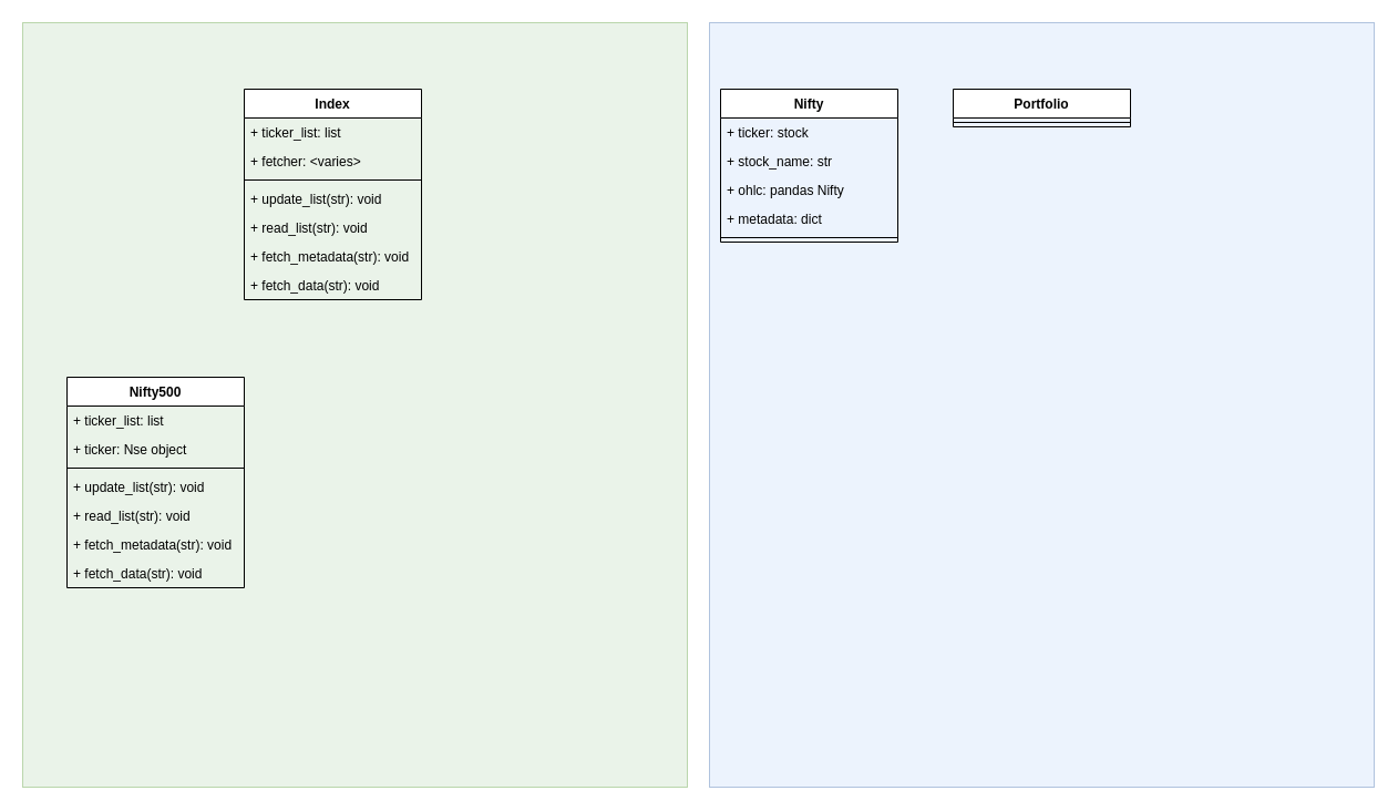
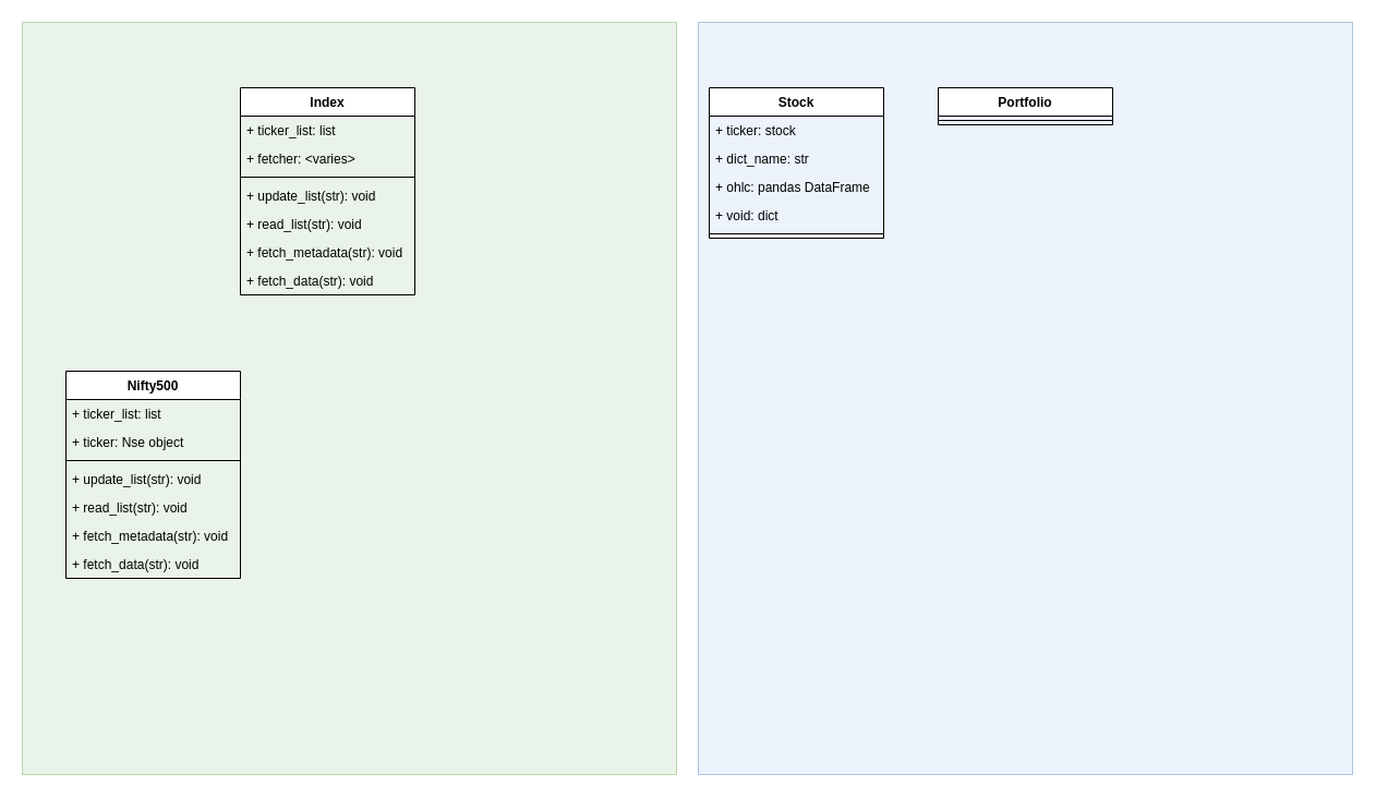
  <mxCell id="0" />
  <mxCell id="1" parent="0" />
  <mxCell id="2" value="" style="rounded=0;whiteSpace=wrap;html=1;fillColor=#dae8fc;strokeColor=#6c8ebf;opacity=50;" vertex="1" parent="1"><mxGeometry x="640" y="20" width="600" height="690" as="geometry" /></mxCell>
  <mxCell id="3" value="" style="rounded=0;whiteSpace=wrap;html=1;fillColor=#d5e8d4;strokeColor=#82b366;opacity=50;" vertex="1" parent="1"><mxGeometry x="20" y="20" width="600" height="690" as="geometry" /></mxCell>
  <mxCell id="4" value="Index" style="swimlane;fontStyle=1;align=center;verticalAlign=top;childLayout=stackLayout;horizontal=1;startSize=26;horizontalStack=0;resizeParent=1;resizeParentMax=0;resizeLast=0;collapsible=1;marginBottom=0;" vertex="1" parent="1"><mxGeometry x="220" y="80" width="160" height="190" as="geometry"><mxRectangle x="140" y="120" width="60" height="26" as="alternateBounds" /></mxGeometry></mxCell>
  <mxCell id="5" value="+ ticker_list: list" style="text;strokeColor=none;fillColor=none;align=left;verticalAlign=top;spacingLeft=4;spacingRight=4;overflow=hidden;rotatable=0;points=[[0,0.5],[1,0.5]];portConstraint=eastwest;" vertex="1" parent="4"><mxGeometry y="26" width="160" height="26" as="geometry" /></mxCell>
  <mxCell id="6" value="+ fetcher: &lt;varies&gt;" style="text;strokeColor=none;fillColor=none;align=left;verticalAlign=top;spacingLeft=4;spacingRight=4;overflow=hidden;rotatable=0;points=[[0,0.5],[1,0.5]];portConstraint=eastwest;" vertex="1" parent="4"><mxGeometry y="52" width="160" height="26" as="geometry" /></mxCell>
  <mxCell id="7" value="" style="line;strokeWidth=1;fillColor=none;align=left;verticalAlign=middle;spacingTop=-1;spacingLeft=3;spacingRight=3;rotatable=0;labelPosition=right;points=[];portConstraint=eastwest;" vertex="1" parent="4"><mxGeometry y="78" width="160" height="8" as="geometry" /></mxCell>
  <mxCell id="8" value="+ update_list(str): void" style="text;strokeColor=none;fillColor=none;align=left;verticalAlign=top;spacingLeft=4;spacingRight=4;overflow=hidden;rotatable=0;points=[[0,0.5],[1,0.5]];portConstraint=eastwest;" vertex="1" parent="4"><mxGeometry y="86" width="160" height="26" as="geometry" /></mxCell>
  <mxCell id="9" value="+ read_list(str): void" style="text;strokeColor=none;fillColor=none;align=left;verticalAlign=top;spacingLeft=4;spacingRight=4;overflow=hidden;rotatable=0;points=[[0,0.5],[1,0.5]];portConstraint=eastwest;" vertex="1" parent="4"><mxGeometry y="112" width="160" height="26" as="geometry" /></mxCell>
  <mxCell id="10" value="+ fetch_metadata(str): void" style="text;strokeColor=none;fillColor=none;align=left;verticalAlign=top;spacingLeft=4;spacingRight=4;overflow=hidden;rotatable=0;points=[[0,0.5],[1,0.5]];portConstraint=eastwest;" vertex="1" parent="4"><mxGeometry y="138" width="160" height="26" as="geometry" /></mxCell>
  <mxCell id="11" value="+ fetch_data(str): void" style="text;strokeColor=none;fillColor=none;align=left;verticalAlign=top;spacingLeft=4;spacingRight=4;overflow=hidden;rotatable=0;points=[[0,0.5],[1,0.5]];portConstraint=eastwest;" vertex="1" parent="4"><mxGeometry y="164" width="160" height="26" as="geometry" /></mxCell>
  <mxCell id="12" value="Nifty500" style="swimlane;fontStyle=1;align=center;verticalAlign=top;childLayout=stackLayout;horizontal=1;startSize=26;horizontalStack=0;resizeParent=1;resizeParentMax=0;resizeLast=0;collapsible=1;marginBottom=0;" vertex="1" parent="1"><mxGeometry y="340" width="160" height="190" as="geometry" x="60"><mxRectangle x="140" y="120" width="60" height="26" as="alternateBounds" /></mxGeometry></mxCell>
  <mxCell id="13" value="+ ticker_list: list" style="text;strokeColor=none;fillColor=none;align=left;verticalAlign=top;spacingLeft=4;spacingRight=4;overflow=hidden;rotatable=0;points=[[0,0.5],[1,0.5]];portConstraint=eastwest;" vertex="1" parent="12"><mxGeometry y="26" width="160" height="26" as="geometry" /></mxCell>
  <mxCell id="14" value="+ ticker: Nse object" style="text;strokeColor=none;fillColor=none;align=left;verticalAlign=top;spacingLeft=4;spacingRight=4;overflow=hidden;rotatable=0;points=[[0,0.5],[1,0.5]];portConstraint=eastwest;" vertex="1" parent="12"><mxGeometry y="52" width="160" height="26" as="geometry" /></mxCell>
  <mxCell id="15" value="" style="line;strokeWidth=1;fillColor=none;align=left;verticalAlign=middle;spacingTop=-1;spacingLeft=3;spacingRight=3;rotatable=0;labelPosition=right;points=[];portConstraint=eastwest;" vertex="1" parent="12"><mxGeometry y="78" width="160" height="8" as="geometry" /></mxCell>
  <mxCell id="16" value="+ update_list(str): void" style="text;strokeColor=none;fillColor=none;align=left;verticalAlign=top;spacingLeft=4;spacingRight=4;overflow=hidden;rotatable=0;points=[[0,0.5],[1,0.5]];portConstraint=eastwest;" vertex="1" parent="12"><mxGeometry y="86" width="160" height="26" as="geometry" /></mxCell>
  <mxCell id="17" value="+ read_list(str): void" style="text;strokeColor=none;fillColor=none;align=left;verticalAlign=top;spacingLeft=4;spacingRight=4;overflow=hidden;rotatable=0;points=[[0,0.5],[1,0.5]];portConstraint=eastwest;" vertex="1" parent="12"><mxGeometry y="112" width="160" height="26" as="geometry" /></mxCell>
  <mxCell id="18" value="+ fetch_metadata(str): void" style="text;strokeColor=none;fillColor=none;align=left;verticalAlign=top;spacingLeft=4;spacingRight=4;overflow=hidden;rotatable=0;points=[[0,0.5],[1,0.5]];portConstraint=eastwest;" vertex="1" parent="12"><mxGeometry y="138" width="160" height="26" as="geometry" /></mxCell>
  <mxCell id="19" value="+ fetch_data(str): void" style="text;strokeColor=none;fillColor=none;align=left;verticalAlign=top;spacingLeft=4;spacingRight=4;overflow=hidden;rotatable=0;points=[[0,0.5],[1,0.5]];portConstraint=eastwest;" vertex="1" parent="12"><mxGeometry y="164" width="160" height="26" as="geometry" /></mxCell>
- <mxCell id="20" value="Nifty" style="swimlane;fontStyle=1;align=center;verticalAlign=top;childLayout=stackLayout;horizontal=1;startSize=26;horizontalStack=0;resizeParent=1;resizeParentMax=0;resizeLast=0;collapsible=1;marginBottom=0;" vertex="1" parent="1"><mxGeometry x="650" y="80" width="160" height="138" as="geometry"><mxRectangle x="140" y="120" width="60" height="26" as="alternateBounds" /></mxGeometry></mxCell>
+ <mxCell id="20" value="Stock" style="swimlane;fontStyle=1;align=center;verticalAlign=top;childLayout=stackLayout;horizontal=1;startSize=26;horizontalStack=0;resizeParent=1;resizeParentMax=0;resizeLast=0;collapsible=1;marginBottom=0;" vertex="1" parent="1"><mxGeometry x="650" y="80" width="160" height="138" as="geometry"><mxRectangle x="140" y="120" width="60" height="26" as="alternateBounds" /></mxGeometry></mxCell>
  <mxCell id="21" value="+ ticker: stock" style="text;strokeColor=none;fillColor=none;align=left;verticalAlign=top;spacingLeft=4;spacingRight=4;overflow=hidden;rotatable=0;points=[[0,0.5],[1,0.5]];portConstraint=eastwest;" vertex="1" parent="20"><mxGeometry y="26" width="160" height="26" as="geometry" /></mxCell>
- <mxCell id="22" value="+ stock_name: str" style="text;strokeColor=none;fillColor=none;align=left;verticalAlign=top;spacingLeft=4;spacingRight=4;overflow=hidden;rotatable=0;points=[[0,0.5],[1,0.5]];portConstraint=eastwest;" vertex="1" parent="20"><mxGeometry y="52" width="160" height="26" as="geometry" /></mxCell>
- <mxCell id="23" value="+ ohlc: pandas Nifty" style="text;strokeColor=none;fillColor=none;align=left;verticalAlign=top;spacingLeft=4;spacingRight=4;overflow=hidden;rotatable=0;points=[[0,0.5],[1,0.5]];portConstraint=eastwest;" vertex="1" parent="20"><mxGeometry y="78" width="160" height="26" as="geometry" /></mxCell>
- <mxCell id="24" value="+ metadata: dict" style="text;strokeColor=none;fillColor=none;align=left;verticalAlign=top;spacingLeft=4;spacingRight=4;overflow=hidden;rotatable=0;points=[[0,0.5],[1,0.5]];portConstraint=eastwest;" vertex="1" parent="20"><mxGeometry y="104" width="160" height="26" as="geometry" /></mxCell>
+ <mxCell id="22" value="+ dict_name: str" style="text;strokeColor=none;fillColor=none;align=left;verticalAlign=top;spacingLeft=4;spacingRight=4;overflow=hidden;rotatable=0;points=[[0,0.5],[1,0.5]];portConstraint=eastwest;" vertex="1" parent="20"><mxGeometry y="52" width="160" height="26" as="geometry" /></mxCell>
+ <mxCell id="23" value="+ ohlc: pandas DataFrame" style="text;strokeColor=none;fillColor=none;align=left;verticalAlign=top;spacingLeft=4;spacingRight=4;overflow=hidden;rotatable=0;points=[[0,0.5],[1,0.5]];portConstraint=eastwest;" vertex="1" parent="20"><mxGeometry y="78" width="160" height="26" as="geometry" /></mxCell>
+ <mxCell id="24" value="+ void: dict" style="text;strokeColor=none;fillColor=none;align=left;verticalAlign=top;spacingLeft=4;spacingRight=4;overflow=hidden;rotatable=0;points=[[0,0.5],[1,0.5]];portConstraint=eastwest;" vertex="1" parent="20"><mxGeometry y="104" width="160" height="26" as="geometry" /></mxCell>
  <mxCell id="25" value="" style="line;strokeWidth=1;fillColor=none;align=left;verticalAlign=middle;spacingTop=-1;spacingLeft=3;spacingRight=3;rotatable=0;labelPosition=right;points=[];portConstraint=eastwest;" vertex="1" parent="20"><mxGeometry y="130" width="160" height="8" as="geometry" /></mxCell>
  <mxCell id="26" value="Portfolio" style="swimlane;fontStyle=1;align=center;verticalAlign=top;childLayout=stackLayout;horizontal=1;startSize=26;horizontalStack=0;resizeParent=1;resizeParentMax=0;resizeLast=0;collapsible=1;marginBottom=0;" vertex="1" parent="1"><mxGeometry x="860" y="80" width="160" height="34" as="geometry"><mxRectangle x="140" y="120" width="60" height="26" as="alternateBounds" /></mxGeometry></mxCell>
  <mxCell id="27" value="" style="line;strokeWidth=1;fillColor=none;align=left;verticalAlign=middle;spacingTop=-1;spacingLeft=3;spacingRight=3;rotatable=0;labelPosition=right;points=[];portConstraint=eastwest;" vertex="1" parent="26"><mxGeometry y="26" width="160" height="8" as="geometry" /></mxCell>
